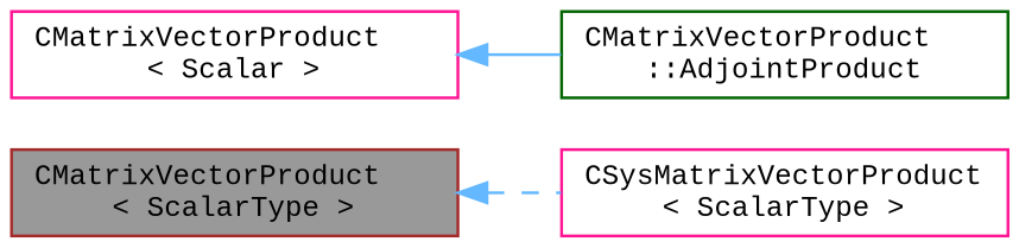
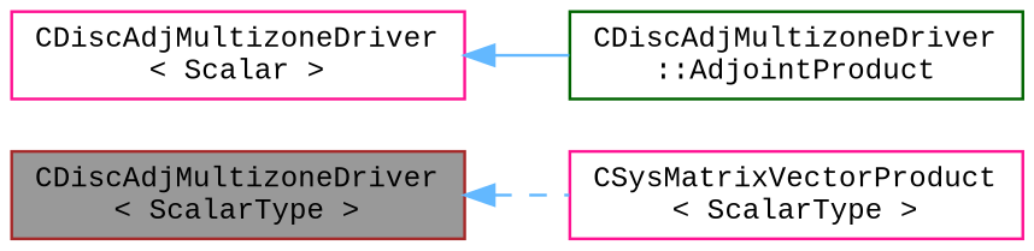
  digraph {
    fontname="Liberation Mono"
    rankdir=LR
    node [color=deeppink fillcolor=white fontname="Liberation Mono" fontsize=10 shape=box style=filled]
    edge [color=steelblue1 dir=back fontname="Liberation Mono" fontsize=10 labelfontname=Helvetica labelfontsize=10]
-   n1 [color=brown fillcolor=grey60 fontcolor=black height=0.2 label="CMatrixVectorProduct\l\< ScalarType \>" width=0.4]
+   n1 [color=brown fillcolor=grey60 fontcolor=black height=0.2 label="CDiscAdjMultizoneDriver\l\< ScalarType \>" width=0.4]
    n2 [height=0.2 label="CSysMatrixVectorProduct\l\< ScalarType \>" width=0.4]
-   n3 [height=0.2 label="CMatrixVectorProduct\l\< Scalar \>" width=0.4]
-   n4 [color=darkgreen height=0.2 label="CMatrixVectorProduct\l::AdjointProduct" width=0.4]
+   n3 [height=0.2 label="CDiscAdjMultizoneDriver\l\< Scalar \>" width=0.4]
+   n4 [color=darkgreen height=0.2 label="CDiscAdjMultizoneDriver\l::AdjointProduct" width=0.4]
    n1 -> n2 [style=dashed]
    n3 -> n4 [style=solid]
  }
